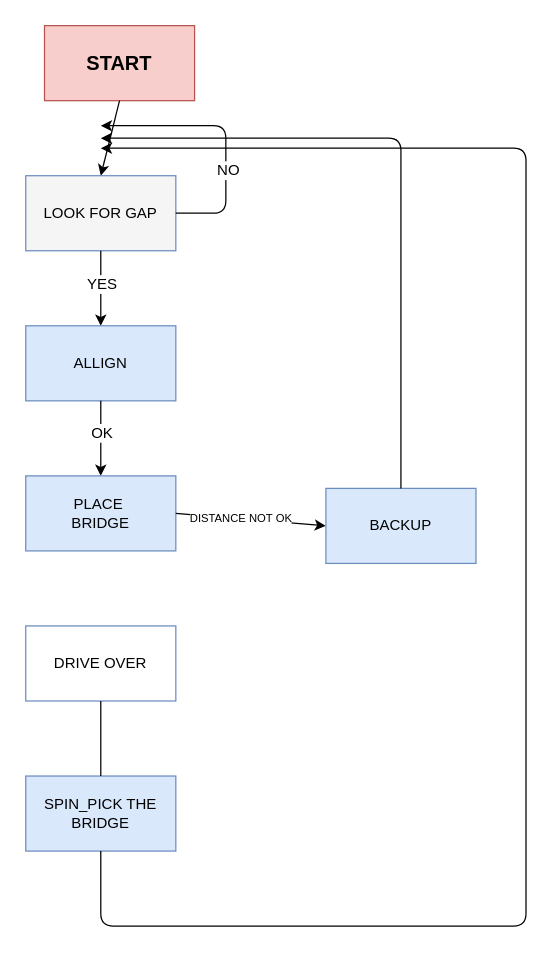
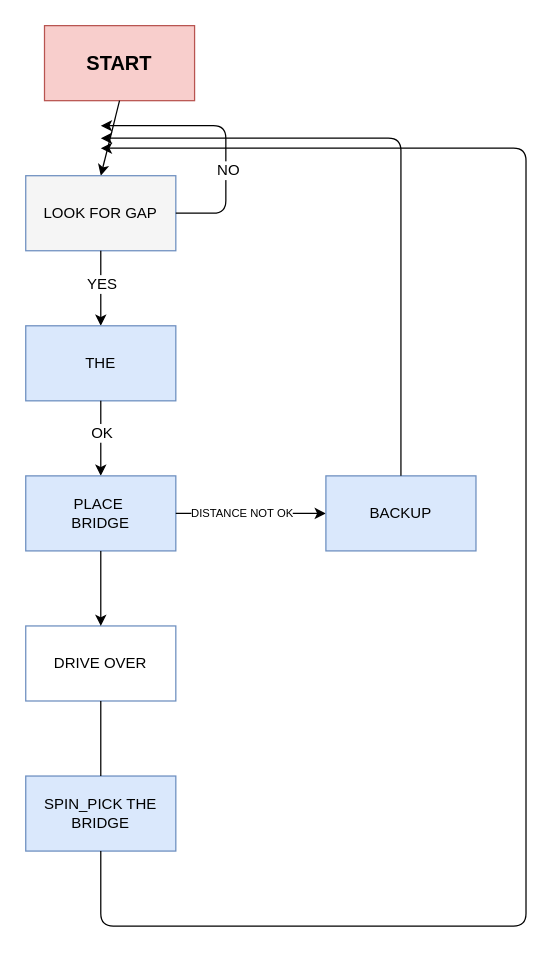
  <mxCell id="0" />
  <mxCell id="1" parent="0" />
  <mxCell id="2" value="&lt;b&gt;&lt;font style=&quot;font-size: 16px&quot;&gt;START&lt;/font&gt;&lt;/b&gt;" style="rounded=0;whiteSpace=wrap;html=1;fillColor=#f8cecc;strokeColor=#b85450;" parent="1" vertex="1"><mxGeometry x="35" y="20" width="120" height="60" as="geometry" /></mxCell>
  <mxCell id="3" value="" style="endArrow=classic;html=1;exitX=0.5;exitY=1;exitDx=0;exitDy=0;" parent="1" source="2" edge="1"><mxGeometry width="50" height="50" relative="1" as="geometry"><mxPoint x="80" y="290" as="sourcePoint" /><mxPoint x="80" y="140" as="targetPoint" /></mxGeometry></mxCell>
  <mxCell id="4" value="LOOK FOR GAP" style="rounded=0;whiteSpace=wrap;html=1;fillColor=#f5f5f5;strokeColor=#6c8ebf;" parent="1" vertex="1"><mxGeometry x="20" y="140" width="120" height="60" as="geometry" /></mxCell>
  <mxCell id="5" value="" style="endArrow=classic;html=1;exitX=0.5;exitY=1;exitDx=0;exitDy=0;" parent="1" source="4" edge="1"><mxGeometry width="50" height="50" relative="1" as="geometry"><mxPoint x="80" y="290" as="sourcePoint" /><mxPoint x="80" y="260" as="targetPoint" /></mxGeometry></mxCell>
  <mxCell id="6" value="YES" style="text;html=1;align=center;verticalAlign=middle;resizable=0;points=[];labelBackgroundColor=#ffffff;" parent="5" vertex="1" connectable="0"><mxGeometry x="-0.133" relative="1" as="geometry"><mxPoint as="offset" /></mxGeometry></mxCell>
  <mxCell id="7" value="" style="endArrow=classic;html=1;exitX=1;exitY=0.5;exitDx=0;exitDy=0;" parent="1" source="4" edge="1"><mxGeometry width="50" height="50" relative="1" as="geometry"><mxPoint x="80" y="290" as="sourcePoint" /><mxPoint x="80" y="100" as="targetPoint" /><Array as="points"><mxPoint x="180" y="170" /><mxPoint x="180" y="100" /></Array></mxGeometry></mxCell>
  <mxCell id="8" value="NO" style="text;html=1;align=center;verticalAlign=middle;resizable=0;points=[];labelBackgroundColor=#ffffff;" parent="7" vertex="1" connectable="0"><mxGeometry x="-0.286" y="-1" relative="1" as="geometry"><mxPoint as="offset" /></mxGeometry></mxCell>
- <mxCell id="9" value="ALLIGN" style="rounded=0;whiteSpace=wrap;html=1;fillColor=#dae8fc;strokeColor=#6c8ebf;" parent="1" vertex="1"><mxGeometry x="20" y="260" width="120" height="60" as="geometry" /></mxCell>
+ <mxCell id="9" value="THE" style="rounded=0;whiteSpace=wrap;html=1;fillColor=#dae8fc;strokeColor=#6c8ebf;" parent="1" vertex="1"><mxGeometry x="20" y="260" width="120" height="60" as="geometry" /></mxCell>
  <mxCell id="10" value="" style="endArrow=classic;html=1;exitX=0.5;exitY=1;exitDx=0;exitDy=0;" parent="1" source="9" edge="1"><mxGeometry width="50" height="50" relative="1" as="geometry"><mxPoint x="80" y="370" as="sourcePoint" /><mxPoint x="80" y="380" as="targetPoint" /></mxGeometry></mxCell>
  <mxCell id="11" value="OK" style="text;html=1;align=center;verticalAlign=middle;resizable=0;points=[];labelBackgroundColor=#ffffff;" parent="10" vertex="1" connectable="0"><mxGeometry x="-0.167" relative="1" as="geometry"><mxPoint as="offset" /></mxGeometry></mxCell>
  <mxCell id="12" value="PLACE&amp;nbsp;&lt;br&gt;BRIDGE" style="rounded=0;whiteSpace=wrap;html=1;fillColor=#dae8fc;strokeColor=#6c8ebf;" parent="1" vertex="1"><mxGeometry x="20" y="380" width="120" height="60" as="geometry" /></mxCell>
  <mxCell id="13" value="" style="endArrow=classic;html=1;exitX=1;exitY=0.5;exitDx=0;exitDy=0;entryX=0;entryY=0.5;entryDx=0;entryDy=0;" parent="1" source="12" edge="1" target="15"><mxGeometry width="50" height="50" relative="1" as="geometry"><mxPoint x="80" y="370" as="sourcePoint" /><mxPoint x="260" y="290" as="targetPoint" /></mxGeometry></mxCell>
  <mxCell id="14" value="DISTANCE NOT OK" style="text;html=1;align=center;verticalAlign=middle;resizable=0;points=[];labelBackgroundColor=#ffffff;fontSize=9;" parent="13" vertex="1" connectable="0"><mxGeometry x="-0.133" relative="1" as="geometry"><mxPoint y="-1" as="offset" /></mxGeometry></mxCell>
- <mxCell id="15" value="BACKUP" style="rounded=0;whiteSpace=wrap;html=1;fillColor=#dae8fc;strokeColor=#6c8ebf;" parent="1" vertex="1"><mxGeometry x="260" y="390" width="120" height="60" as="geometry" /></mxCell>
+ <mxCell id="15" value="BACKUP" style="rounded=0;whiteSpace=wrap;html=1;fillColor=#dae8fc;strokeColor=#6c8ebf;" parent="1" vertex="1"><mxGeometry x="260" y="380" width="120" height="60" as="geometry" /></mxCell>
  <mxCell id="16" value="" style="endArrow=classic;html=1;exitX=0.5;exitY=0;exitDx=0;exitDy=0;" parent="1" source="15" edge="1"><mxGeometry width="50" height="50" relative="1" as="geometry"><mxPoint x="80" y="270" as="sourcePoint" /><mxPoint x="80" y="110" as="targetPoint" /><Array as="points"><mxPoint x="320" y="110" /></Array></mxGeometry></mxCell>
  <mxCell id="17" value="DRIVE OVER" style="rounded=0;whiteSpace=wrap;html=1;fillColor=#ffffff;strokeColor=#6c8ebf;" parent="1" vertex="1"><mxGeometry x="20" y="500" width="120" height="60" as="geometry" /></mxCell>
  <mxCell id="18" value="SPIN_PICK THE BRIDGE" style="rounded=0;whiteSpace=wrap;html=1;fillColor=#dae8fc;strokeColor=#6c8ebf;" parent="1" vertex="1"><mxGeometry x="20" y="620" width="120" height="60" as="geometry" /></mxCell>
+ <mxCell id="19" value="" style="endArrow=classic;html=1;exitX=0.5;exitY=1;exitDx=0;exitDy=0;entryX=0.5;entryY=0;entryDx=0;entryDy=0;" parent="1" source="12" target="17" edge="1"><mxGeometry width="50" height="50" relative="1" as="geometry"><mxPoint x="180" y="460" as="sourcePoint" /><mxPoint x="230" y="410" as="targetPoint" /></mxGeometry></mxCell>
  <mxCell id="20" value="" style="endArrow=none;html=1;entryX=0.5;entryY=0;entryDx=0;entryDy=0;exitX=0.5;exitY=1;exitDx=0;exitDy=0;" parent="1" source="17" target="18" edge="1"><mxGeometry width="50" height="50" relative="1" as="geometry"><mxPoint x="180" y="460" as="sourcePoint" /><mxPoint x="230" y="410" as="targetPoint" /></mxGeometry></mxCell>
  <mxCell id="21" value="" style="endArrow=classic;html=1;exitX=0.5;exitY=1;exitDx=0;exitDy=0;" parent="1" source="18" edge="1"><mxGeometry width="50" height="50" relative="1" as="geometry"><mxPoint x="180" y="550" as="sourcePoint" /><mxPoint x="80" y="118" as="targetPoint" /><Array as="points"><mxPoint x="80" y="740" /><mxPoint x="420" y="740" /><mxPoint x="420" y="118" /></Array></mxGeometry></mxCell>
